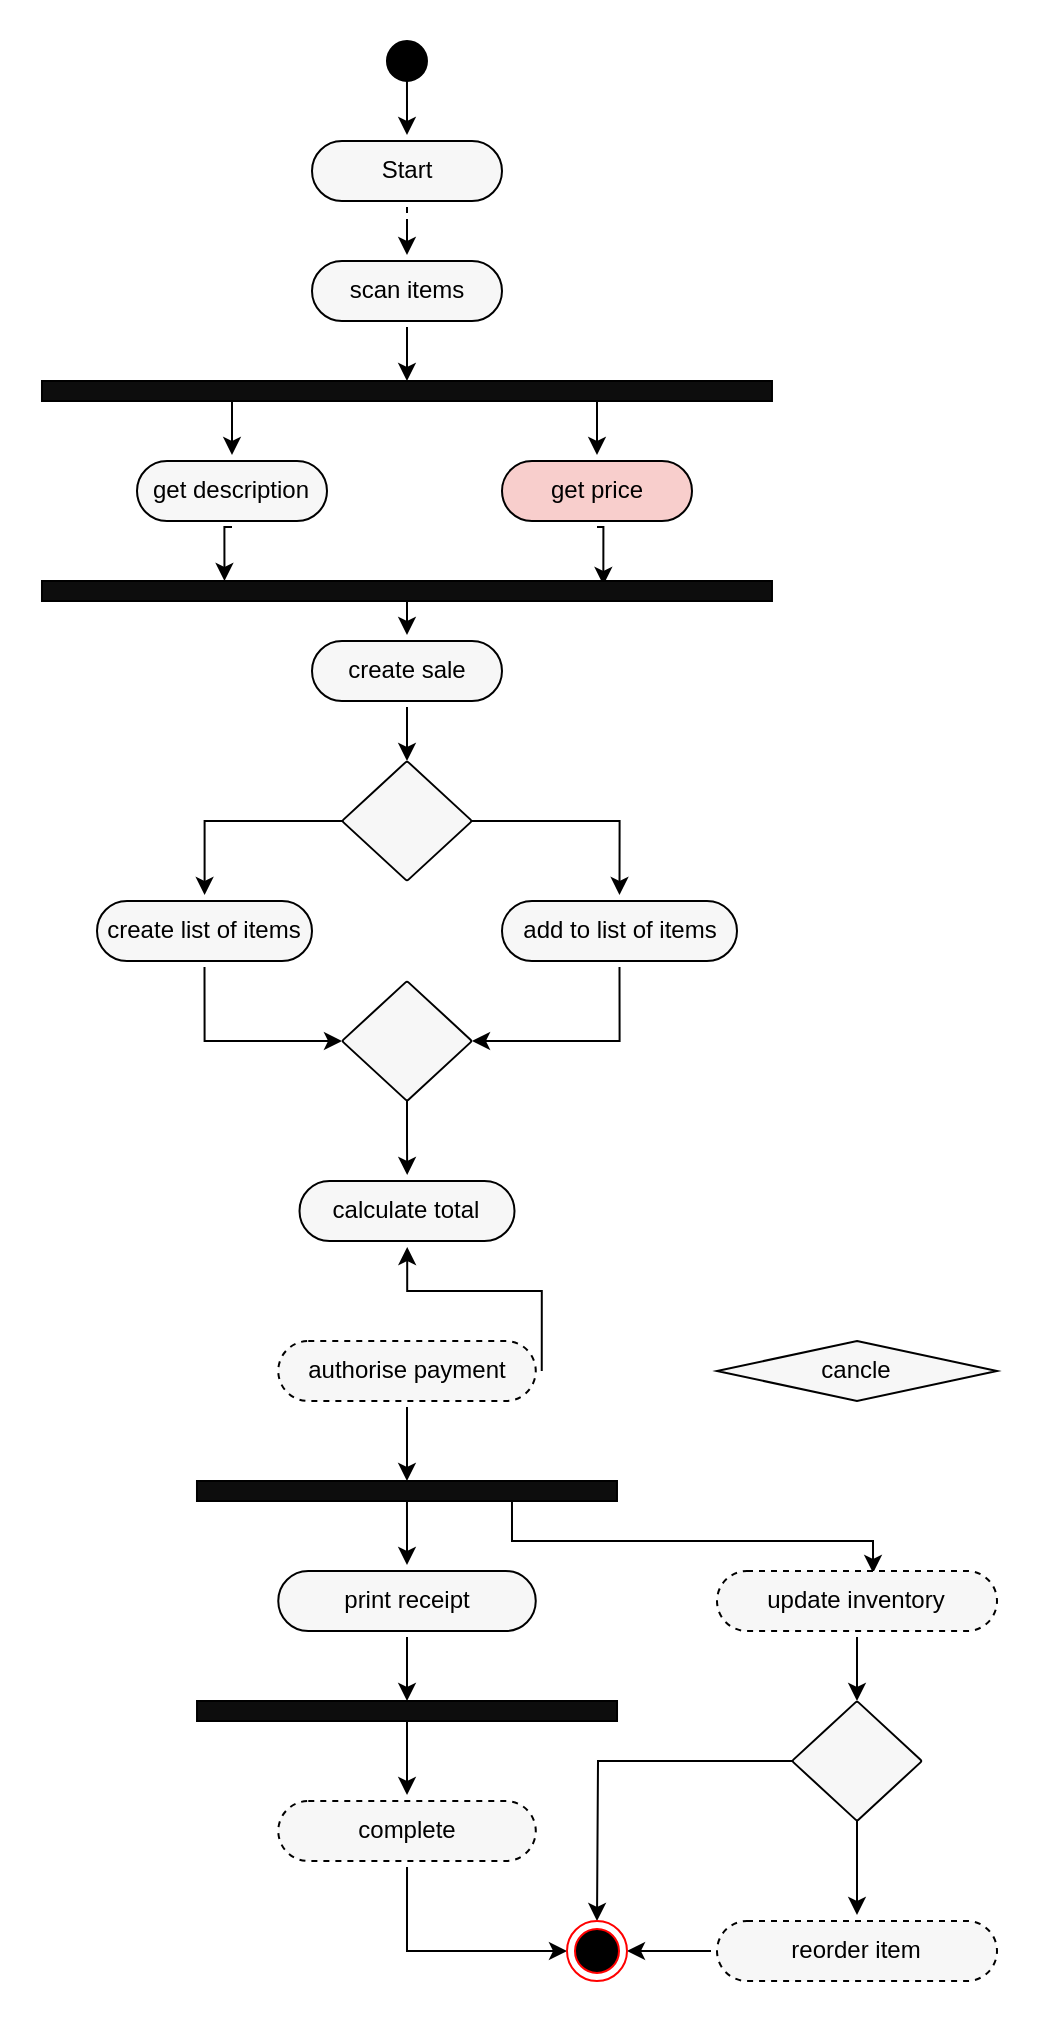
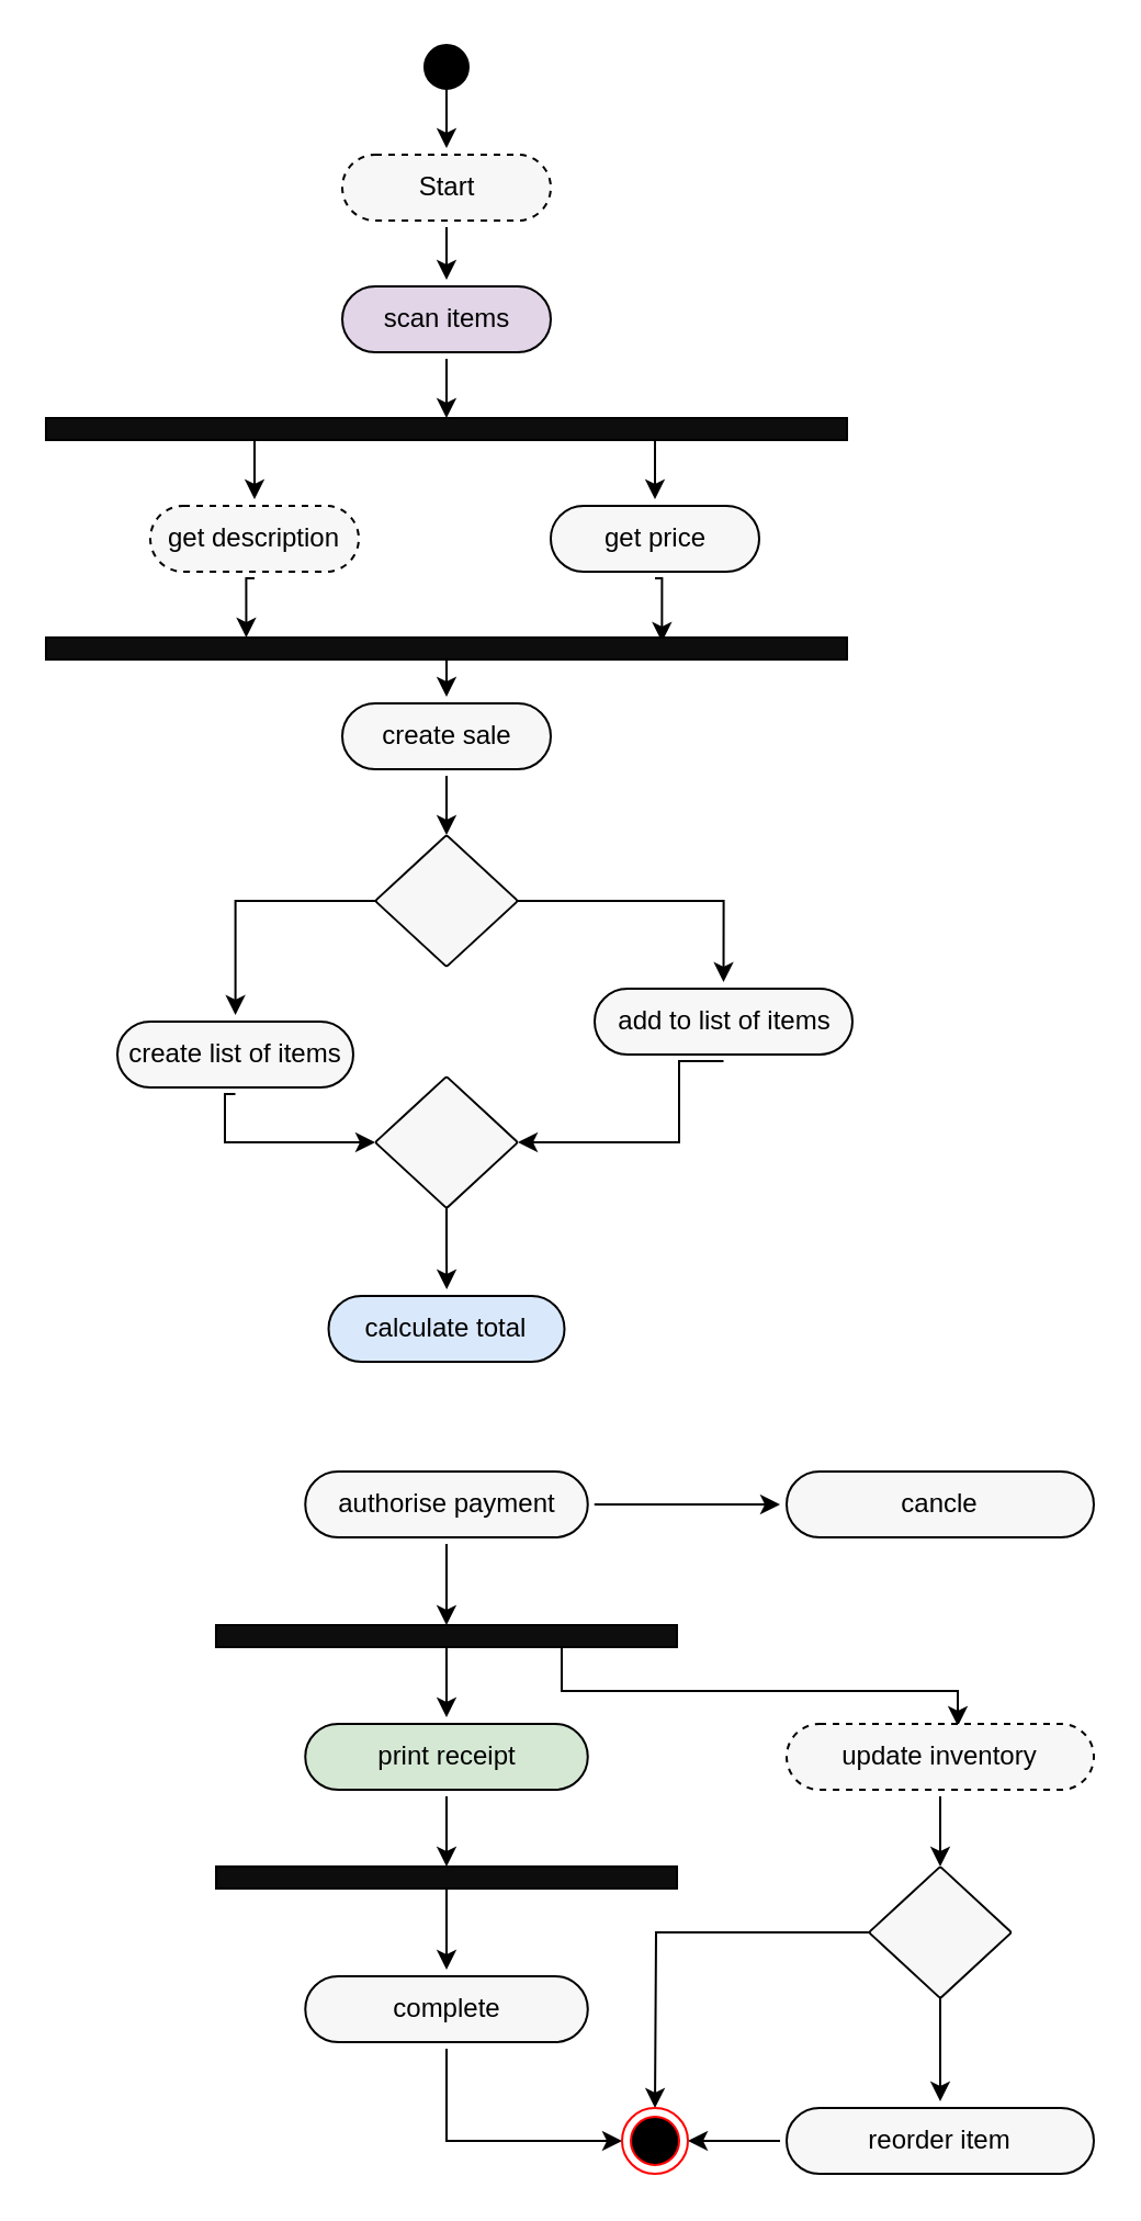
  <mxCell id="0" />
  <mxCell id="1" parent="0" />
  <mxCell id="2" style="edgeStyle=orthogonalEdgeStyle;rounded=0;sketch=0;orthogonalLoop=1;jettySize=auto;html=1;exitX=0.5;exitY=1;exitDx=0;exitDy=0;shadow=0;" edge="1" parent="1" source="3" target="5"><mxGeometry relative="1" as="geometry" /></mxCell>
  <mxCell id="3" value="" style="ellipse;whiteSpace=wrap;html=1;aspect=fixed;fillColor=#000000;" vertex="1" parent="1"><mxGeometry x="192.99" y="20" width="20" height="20" as="geometry" /></mxCell>
- <mxCell id="4" style="edgeStyle=orthogonalEdgeStyle;rounded=0;sketch=0;orthogonalLoop=1;jettySize=auto;html=1;exitX=0.5;exitY=1;exitDx=0;exitDy=0;shadow=0;dashed=1;" edge="1" parent="1" source="5" target="7"><mxGeometry relative="1" as="geometry" /></mxCell>
- <mxCell id="5" value="Start" style="rounded=1;whiteSpace=wrap;html=1;fillColor=#F7F7F7;shadow=0;sketch=0;glass=0;strokeWidth=1;perimeterSpacing=3;arcSize=50;" vertex="1" parent="1"><mxGeometry x="155.5" y="70" width="95" height="30" as="geometry" /></mxCell>
+ <mxCell id="4" style="edgeStyle=orthogonalEdgeStyle;rounded=0;sketch=0;orthogonalLoop=1;jettySize=auto;html=1;exitX=0.5;exitY=1;exitDx=0;exitDy=0;shadow=0;" edge="1" parent="1" source="5" target="7"><mxGeometry relative="1" as="geometry" /></mxCell>
+ <mxCell id="5" value="Start" style="rounded=1;whiteSpace=wrap;html=1;fillColor=#F7F7F7;shadow=0;sketch=0;glass=0;strokeWidth=1;perimeterSpacing=3;arcSize=50;dashed=1;" vertex="1" parent="1"><mxGeometry x="155.5" y="70" width="95" height="30" as="geometry" /></mxCell>
  <mxCell id="6" style="edgeStyle=orthogonalEdgeStyle;rounded=0;sketch=0;orthogonalLoop=1;jettySize=auto;html=1;exitX=0.5;exitY=1;exitDx=0;exitDy=0;entryX=0.5;entryY=0;entryDx=0;entryDy=0;shadow=0;" edge="1" parent="1" source="7" target="40"><mxGeometry relative="1" as="geometry" /></mxCell>
- <mxCell id="7" value="scan items" style="rounded=1;whiteSpace=wrap;html=1;fillColor=#F7F7F7;shadow=0;sketch=0;glass=0;strokeWidth=1;perimeterSpacing=3;arcSize=50;" vertex="1" parent="1"><mxGeometry x="155.5" y="130" width="95" height="30" as="geometry" /></mxCell>
+ <mxCell id="7" value="scan items" style="rounded=1;whiteSpace=wrap;html=1;fillColor=#e1d5e7;shadow=0;sketch=0;glass=0;strokeWidth=1;perimeterSpacing=3;arcSize=50;" vertex="1" parent="1"><mxGeometry x="155.5" y="130" width="95" height="30" as="geometry" /></mxCell>
  <mxCell id="8" style="edgeStyle=orthogonalEdgeStyle;rounded=0;sketch=0;orthogonalLoop=1;jettySize=auto;html=1;exitX=0.5;exitY=1;exitDx=0;exitDy=0;entryX=0.5;entryY=0;entryDx=0;entryDy=0;shadow=0;" edge="1" parent="1" source="9" target="16"><mxGeometry relative="1" as="geometry" /></mxCell>
  <mxCell id="9" value="create sale" style="rounded=1;whiteSpace=wrap;html=1;fillColor=#F7F7F7;shadow=0;sketch=0;glass=0;strokeWidth=1;perimeterSpacing=3;arcSize=50;" vertex="1" parent="1"><mxGeometry x="155.5" y="320" width="95" height="30" as="geometry" /></mxCell>
  <mxCell id="10" style="edgeStyle=orthogonalEdgeStyle;rounded=0;sketch=0;orthogonalLoop=1;jettySize=auto;html=1;exitX=0.5;exitY=1;exitDx=0;exitDy=0;entryX=0.769;entryY=0.2;entryDx=0;entryDy=0;entryPerimeter=0;shadow=0;" edge="1" parent="1" source="11" target="42"><mxGeometry relative="1" as="geometry" /></mxCell>
- <mxCell id="11" value="get price" style="rounded=1;whiteSpace=wrap;html=1;fillColor=#f8cecc;shadow=0;sketch=0;glass=0;strokeWidth=1;perimeterSpacing=3;arcSize=50;" vertex="1" parent="1"><mxGeometry x="250.5" y="230" width="95" height="30" as="geometry" /></mxCell>
+ <mxCell id="11" value="get price" style="rounded=1;whiteSpace=wrap;html=1;fillColor=#F7F7F7;shadow=0;sketch=0;glass=0;strokeWidth=1;perimeterSpacing=3;arcSize=50;" vertex="1" parent="1"><mxGeometry x="250.5" y="230" width="95" height="30" as="geometry" /></mxCell>
  <mxCell id="12" style="edgeStyle=orthogonalEdgeStyle;rounded=0;sketch=0;orthogonalLoop=1;jettySize=auto;html=1;exitX=0.5;exitY=1;exitDx=0;exitDy=0;entryX=0.25;entryY=0;entryDx=0;entryDy=0;shadow=0;" edge="1" parent="1" source="13" target="42"><mxGeometry relative="1" as="geometry" /></mxCell>
- <mxCell id="13" value="get description" style="rounded=1;whiteSpace=wrap;html=1;fillColor=#F7F7F7;shadow=0;sketch=0;glass=0;strokeWidth=1;perimeterSpacing=3;arcSize=50;" vertex="1" parent="1"><mxGeometry x="68" y="230" width="95" height="30" as="geometry" /></mxCell>
+ <mxCell id="13" value="get description" style="rounded=1;whiteSpace=wrap;html=1;fillColor=#F7F7F7;shadow=0;sketch=0;glass=0;strokeWidth=1;perimeterSpacing=3;arcSize=50;dashed=1;" vertex="1" parent="1"><mxGeometry x="68" y="230" width="95" height="30" as="geometry" /></mxCell>
  <mxCell id="14" style="edgeStyle=orthogonalEdgeStyle;rounded=0;sketch=0;orthogonalLoop=1;jettySize=auto;html=1;exitX=0;exitY=0.5;exitDx=0;exitDy=0;shadow=0;" edge="1" parent="1" source="16" target="18"><mxGeometry relative="1" as="geometry" /></mxCell>
  <mxCell id="15" style="edgeStyle=orthogonalEdgeStyle;rounded=0;sketch=0;orthogonalLoop=1;jettySize=auto;html=1;exitX=1;exitY=0.5;exitDx=0;exitDy=0;entryX=0.5;entryY=0;entryDx=0;entryDy=0;shadow=0;" edge="1" parent="1" source="16" target="20"><mxGeometry relative="1" as="geometry" /></mxCell>
  <mxCell id="16" value="" style="rhombus;whiteSpace=wrap;html=1;rounded=1;shadow=0;glass=0;sketch=0;strokeWidth=1;fillColor=#F7F7F7;arcSize=2;" vertex="1" parent="1"><mxGeometry x="170.5" y="380" width="65" height="60" as="geometry" /></mxCell>
  <mxCell id="17" style="edgeStyle=orthogonalEdgeStyle;rounded=0;sketch=0;orthogonalLoop=1;jettySize=auto;html=1;exitX=0.5;exitY=1;exitDx=0;exitDy=0;entryX=0;entryY=0.5;entryDx=0;entryDy=0;shadow=0;" edge="1" parent="1" source="18" target="22"><mxGeometry relative="1" as="geometry"><Array as="points"><mxPoint x="102" y="520" /></Array></mxGeometry></mxCell>
- <mxCell id="18" value="create list of items" style="rounded=1;whiteSpace=wrap;html=1;fillColor=#F7F7F7;shadow=0;sketch=0;glass=0;strokeWidth=1;perimeterSpacing=3;arcSize=50;" vertex="1" parent="1"><mxGeometry x="48" y="450" width="107.5" height="30" as="geometry" /></mxCell>
+ <mxCell id="18" value="create list of items" style="rounded=1;whiteSpace=wrap;html=1;fillColor=#F7F7F7;shadow=0;sketch=0;glass=0;strokeWidth=1;perimeterSpacing=3;arcSize=50;" vertex="1" parent="1"><mxGeometry x="53" y="465" width="107.5" height="30" as="geometry" /></mxCell>
  <mxCell id="19" style="edgeStyle=orthogonalEdgeStyle;rounded=0;sketch=0;orthogonalLoop=1;jettySize=auto;html=1;exitX=0.5;exitY=1;exitDx=0;exitDy=0;entryX=1;entryY=0.5;entryDx=0;entryDy=0;shadow=0;" edge="1" parent="1" source="20" target="22"><mxGeometry relative="1" as="geometry"><Array as="points"><mxPoint x="309" y="520" /></Array></mxGeometry></mxCell>
- <mxCell id="20" value="add to list of items" style="rounded=1;whiteSpace=wrap;html=1;fillColor=#F7F7F7;shadow=0;sketch=0;glass=0;strokeWidth=1;perimeterSpacing=3;arcSize=50;" vertex="1" parent="1"><mxGeometry x="250.5" y="450" width="117.5" height="30" as="geometry" /></mxCell>
+ <mxCell id="20" value="add to list of items" style="rounded=1;whiteSpace=wrap;html=1;fillColor=#F7F7F7;shadow=0;sketch=0;glass=0;strokeWidth=1;perimeterSpacing=3;arcSize=50;" vertex="1" parent="1"><mxGeometry x="270.5" y="450" width="117.5" height="30" as="geometry" /></mxCell>
  <mxCell id="21" style="edgeStyle=orthogonalEdgeStyle;rounded=0;sketch=0;orthogonalLoop=1;jettySize=auto;html=1;exitX=0.5;exitY=1;exitDx=0;exitDy=0;shadow=0;" edge="1" parent="1" source="22" target="23"><mxGeometry relative="1" as="geometry" /></mxCell>
  <mxCell id="22" value="" style="rhombus;whiteSpace=wrap;html=1;rounded=1;shadow=0;glass=0;sketch=0;strokeWidth=1;fillColor=#F7F7F7;arcSize=2;" vertex="1" parent="1"><mxGeometry x="170.5" y="490" width="65" height="60" as="geometry" /></mxCell>
- <mxCell id="23" value="calculate total" style="rounded=1;whiteSpace=wrap;html=1;fillColor=#F7F7F7;shadow=0;sketch=0;glass=0;strokeWidth=1;perimeterSpacing=3;arcSize=50;" vertex="1" parent="1"><mxGeometry x="149.25" y="590" width="107.5" height="30" as="geometry" /></mxCell>
+ <mxCell id="23" value="calculate total" style="rounded=1;whiteSpace=wrap;html=1;fillColor=#dae8fc;shadow=0;sketch=0;glass=0;strokeWidth=1;perimeterSpacing=3;arcSize=50;" vertex="1" parent="1"><mxGeometry x="149.25" y="590" width="107.5" height="30" as="geometry" /></mxCell>
  <mxCell id="24" style="edgeStyle=orthogonalEdgeStyle;rounded=0;sketch=0;orthogonalLoop=1;jettySize=auto;html=1;exitX=0.5;exitY=1;exitDx=0;exitDy=0;entryX=0.5;entryY=0;entryDx=0;entryDy=0;shadow=0;" edge="1" parent="1" source="26" target="45"><mxGeometry relative="1" as="geometry" /></mxCell>
- <mxCell id="25" style="edgeStyle=orthogonalEdgeStyle;rounded=0;sketch=0;orthogonalLoop=1;jettySize=auto;html=1;exitX=1;exitY=0.5;exitDx=0;exitDy=0;shadow=0;" edge="1" parent="1" source="26" target="23"><mxGeometry relative="1" as="geometry" /></mxCell>
- <mxCell id="26" value="authorise payment" style="rounded=1;whiteSpace=wrap;html=1;fillColor=#F7F7F7;shadow=0;sketch=0;glass=0;strokeWidth=1;perimeterSpacing=3;arcSize=50;dashed=1;" vertex="1" parent="1"><mxGeometry x="138.63" y="670" width="128.75" height="30" as="geometry" /></mxCell>
+ <mxCell id="25" style="edgeStyle=orthogonalEdgeStyle;rounded=0;sketch=0;orthogonalLoop=1;jettySize=auto;html=1;exitX=1;exitY=0.5;exitDx=0;exitDy=0;entryX=0;entryY=0.5;entryDx=0;entryDy=0;shadow=0;" edge="1" parent="1" source="26" target="31"><mxGeometry relative="1" as="geometry" /></mxCell>
+ <mxCell id="26" value="authorise payment" style="rounded=1;whiteSpace=wrap;html=1;fillColor=#F7F7F7;shadow=0;sketch=0;glass=0;strokeWidth=1;perimeterSpacing=3;arcSize=50;" vertex="1" parent="1"><mxGeometry x="138.63" y="670" width="128.75" height="30" as="geometry" /></mxCell>
  <mxCell id="27" style="edgeStyle=orthogonalEdgeStyle;rounded=0;sketch=0;orthogonalLoop=1;jettySize=auto;html=1;exitX=0.5;exitY=1;exitDx=0;exitDy=0;entryX=0.5;entryY=0;entryDx=0;entryDy=0;shadow=0;" edge="1" parent="1" source="28" target="47"><mxGeometry relative="1" as="geometry" /></mxCell>
- <mxCell id="28" value="print receipt" style="rounded=1;whiteSpace=wrap;html=1;fillColor=#F7F7F7;shadow=0;sketch=0;glass=0;strokeWidth=1;perimeterSpacing=3;arcSize=50;" vertex="1" parent="1"><mxGeometry x="138.63" y="785" width="128.75" height="30" as="geometry" /></mxCell>
+ <mxCell id="28" value="print receipt" style="rounded=1;whiteSpace=wrap;html=1;fillColor=#d5e8d4;shadow=0;sketch=0;glass=0;strokeWidth=1;perimeterSpacing=3;arcSize=50;" vertex="1" parent="1"><mxGeometry x="138.63" y="785" width="128.75" height="30" as="geometry" /></mxCell>
  <mxCell id="29" style="edgeStyle=orthogonalEdgeStyle;rounded=0;sketch=0;orthogonalLoop=1;jettySize=auto;html=1;exitX=0.5;exitY=1;exitDx=0;exitDy=0;entryX=0;entryY=0.5;entryDx=0;entryDy=0;shadow=0;" edge="1" parent="1" source="30" target="37"><mxGeometry relative="1" as="geometry"><Array as="points"><mxPoint x="203" y="975" /></Array></mxGeometry></mxCell>
- <mxCell id="30" value="complete" style="rounded=1;whiteSpace=wrap;html=1;fillColor=#F7F7F7;shadow=0;sketch=0;glass=0;strokeWidth=1;perimeterSpacing=3;arcSize=50;dashed=1;" vertex="1" parent="1"><mxGeometry x="138.64" y="900" width="128.75" height="30" as="geometry" /></mxCell>
- <mxCell id="31" value="cancle" style="rhombus;whiteSpace=wrap;html=1;fillColor=#F7F7F7;shadow=0;sketch=0;glass=0;strokeWidth=1;perimeterSpacing=3;arcSize=50;" vertex="1" parent="1"><mxGeometry x="358" y="670" width="140" height="30" as="geometry" /></mxCell>
+ <mxCell id="30" value="complete" style="rounded=1;whiteSpace=wrap;html=1;fillColor=#F7F7F7;shadow=0;sketch=0;glass=0;strokeWidth=1;perimeterSpacing=3;arcSize=50;" vertex="1" parent="1"><mxGeometry x="138.64" y="900" width="128.75" height="30" as="geometry" /></mxCell>
+ <mxCell id="31" value="cancle" style="rounded=1;whiteSpace=wrap;html=1;fillColor=#F7F7F7;shadow=0;sketch=0;glass=0;strokeWidth=1;perimeterSpacing=3;arcSize=50;" vertex="1" parent="1"><mxGeometry x="358" y="670" width="140" height="30" as="geometry" /></mxCell>
  <mxCell id="32" style="edgeStyle=orthogonalEdgeStyle;rounded=0;sketch=0;orthogonalLoop=1;jettySize=auto;html=1;exitX=0.5;exitY=1;exitDx=0;exitDy=0;entryX=0.5;entryY=0;entryDx=0;entryDy=0;shadow=0;" edge="1" parent="1" source="34" target="36"><mxGeometry relative="1" as="geometry"><Array as="points"><mxPoint x="428" y="910" /></Array></mxGeometry></mxCell>
  <mxCell id="33" style="edgeStyle=orthogonalEdgeStyle;rounded=0;sketch=0;orthogonalLoop=1;jettySize=auto;html=1;exitX=0;exitY=0.5;exitDx=0;exitDy=0;shadow=0;" edge="1" parent="1" source="34"><mxGeometry relative="1" as="geometry"><mxPoint x="298" y="960" as="targetPoint" /></mxGeometry></mxCell>
  <mxCell id="34" value="" style="rhombus;whiteSpace=wrap;html=1;rounded=1;shadow=0;glass=0;sketch=0;strokeWidth=1;fillColor=#F7F7F7;arcSize=2;" vertex="1" parent="1"><mxGeometry x="395.5" y="850" width="65" height="60" as="geometry" /></mxCell>
  <mxCell id="35" style="edgeStyle=orthogonalEdgeStyle;rounded=0;sketch=0;orthogonalLoop=1;jettySize=auto;html=1;exitX=0;exitY=0.5;exitDx=0;exitDy=0;entryX=1;entryY=0.5;entryDx=0;entryDy=0;shadow=0;" edge="1" parent="1" source="36" target="37"><mxGeometry relative="1" as="geometry"><Array as="points" /></mxGeometry></mxCell>
- <mxCell id="36" value="reorder item" style="rounded=1;whiteSpace=wrap;html=1;fillColor=#F7F7F7;shadow=0;sketch=0;glass=0;strokeWidth=1;perimeterSpacing=3;arcSize=50;dashed=1;" vertex="1" parent="1"><mxGeometry x="358" y="960" width="140" height="30" as="geometry" /></mxCell>
+ <mxCell id="36" value="reorder item" style="rounded=1;whiteSpace=wrap;html=1;fillColor=#F7F7F7;shadow=0;sketch=0;glass=0;strokeWidth=1;perimeterSpacing=3;arcSize=50;" vertex="1" parent="1"><mxGeometry x="358" y="960" width="140" height="30" as="geometry" /></mxCell>
  <mxCell id="37" value="" style="ellipse;html=1;shape=endState;fillColor=#000000;strokeColor=#ff0000;rounded=1;shadow=0;glass=0;sketch=0;" vertex="1" parent="1"><mxGeometry x="283" y="960" width="30" height="30" as="geometry" /></mxCell>
  <mxCell id="38" style="edgeStyle=orthogonalEdgeStyle;rounded=0;sketch=0;orthogonalLoop=1;jettySize=auto;html=1;exitX=0.25;exitY=1;exitDx=0;exitDy=0;entryX=0.5;entryY=0;entryDx=0;entryDy=0;shadow=0;" edge="1" parent="1" source="40" target="13"><mxGeometry relative="1" as="geometry" /></mxCell>
  <mxCell id="39" style="edgeStyle=orthogonalEdgeStyle;rounded=0;sketch=0;orthogonalLoop=1;jettySize=auto;html=1;exitX=0.75;exitY=1;exitDx=0;exitDy=0;entryX=0.5;entryY=0;entryDx=0;entryDy=0;shadow=0;" edge="1" parent="1" source="40" target="11"><mxGeometry relative="1" as="geometry" /></mxCell>
  <mxCell id="40" value="" style="rounded=0;whiteSpace=wrap;html=1;shadow=0;glass=0;sketch=0;strokeWidth=1;fillColor=#0D0D0D;" vertex="1" parent="1"><mxGeometry x="20.49" y="190" width="365" height="10" as="geometry" /></mxCell>
  <mxCell id="41" style="edgeStyle=orthogonalEdgeStyle;rounded=0;sketch=0;orthogonalLoop=1;jettySize=auto;html=1;exitX=0.5;exitY=1;exitDx=0;exitDy=0;entryX=0.5;entryY=0;entryDx=0;entryDy=0;shadow=0;" edge="1" parent="1" source="42" target="9"><mxGeometry relative="1" as="geometry" /></mxCell>
  <mxCell id="42" value="" style="rounded=0;whiteSpace=wrap;html=1;shadow=0;glass=0;sketch=0;strokeWidth=1;fillColor=#0D0D0D;" vertex="1" parent="1"><mxGeometry x="20.49" y="290" width="365" height="10" as="geometry" /></mxCell>
  <mxCell id="43" style="edgeStyle=orthogonalEdgeStyle;rounded=0;sketch=0;orthogonalLoop=1;jettySize=auto;html=1;exitX=0.5;exitY=1;exitDx=0;exitDy=0;shadow=0;" edge="1" parent="1" source="45" target="28"><mxGeometry relative="1" as="geometry" /></mxCell>
  <mxCell id="44" style="edgeStyle=orthogonalEdgeStyle;rounded=0;sketch=0;orthogonalLoop=1;jettySize=auto;html=1;exitX=0.75;exitY=1;exitDx=0;exitDy=0;entryX=0.555;entryY=0.111;entryDx=0;entryDy=0;entryPerimeter=0;shadow=0;" edge="1" parent="1" source="45" target="49"><mxGeometry relative="1" as="geometry"><Array as="points"><mxPoint x="256" y="770" /><mxPoint x="436" y="770" /></Array></mxGeometry></mxCell>
  <mxCell id="45" value="" style="rounded=0;whiteSpace=wrap;html=1;shadow=0;glass=0;sketch=0;strokeWidth=1;fillColor=#0D0D0D;" vertex="1" parent="1"><mxGeometry x="97.99" y="740" width="210" height="10" as="geometry" /></mxCell>
  <mxCell id="46" style="edgeStyle=orthogonalEdgeStyle;rounded=0;sketch=0;orthogonalLoop=1;jettySize=auto;html=1;exitX=0.5;exitY=1;exitDx=0;exitDy=0;entryX=0.5;entryY=0;entryDx=0;entryDy=0;shadow=0;" edge="1" parent="1" source="47" target="30"><mxGeometry relative="1" as="geometry" /></mxCell>
  <mxCell id="47" value="" style="rounded=0;whiteSpace=wrap;html=1;shadow=0;glass=0;sketch=0;strokeWidth=1;fillColor=#0D0D0D;" vertex="1" parent="1"><mxGeometry x="98.01" y="850" width="210" height="10" as="geometry" /></mxCell>
  <mxCell id="48" style="edgeStyle=orthogonalEdgeStyle;rounded=0;sketch=0;orthogonalLoop=1;jettySize=auto;html=1;exitX=0.5;exitY=1;exitDx=0;exitDy=0;shadow=0;" edge="1" parent="1" source="49" target="34"><mxGeometry relative="1" as="geometry" /></mxCell>
  <mxCell id="49" value="update inventory" style="rounded=1;whiteSpace=wrap;html=1;fillColor=#F7F7F7;shadow=0;sketch=0;glass=0;strokeWidth=1;perimeterSpacing=3;arcSize=50;dashed=1;" vertex="1" parent="1"><mxGeometry x="358" y="785" width="140" height="30" as="geometry" /></mxCell>
